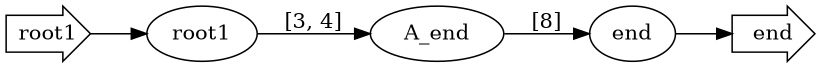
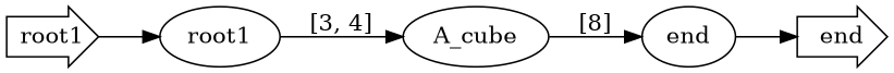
  digraph {
    rankdir=LR
    root1 [shape=rarrow]
    n2 [label=root1]
-   n3 [label=A_end]
+   n3 [label=A_cube]
    end [shape=rarrow]
    n5 [label=end]
    root1 -> n2
    n2 -> n3 [label="[3, 4]"]
    n3 -> n5 [label="[8]"]
    n5 -> end
  }
